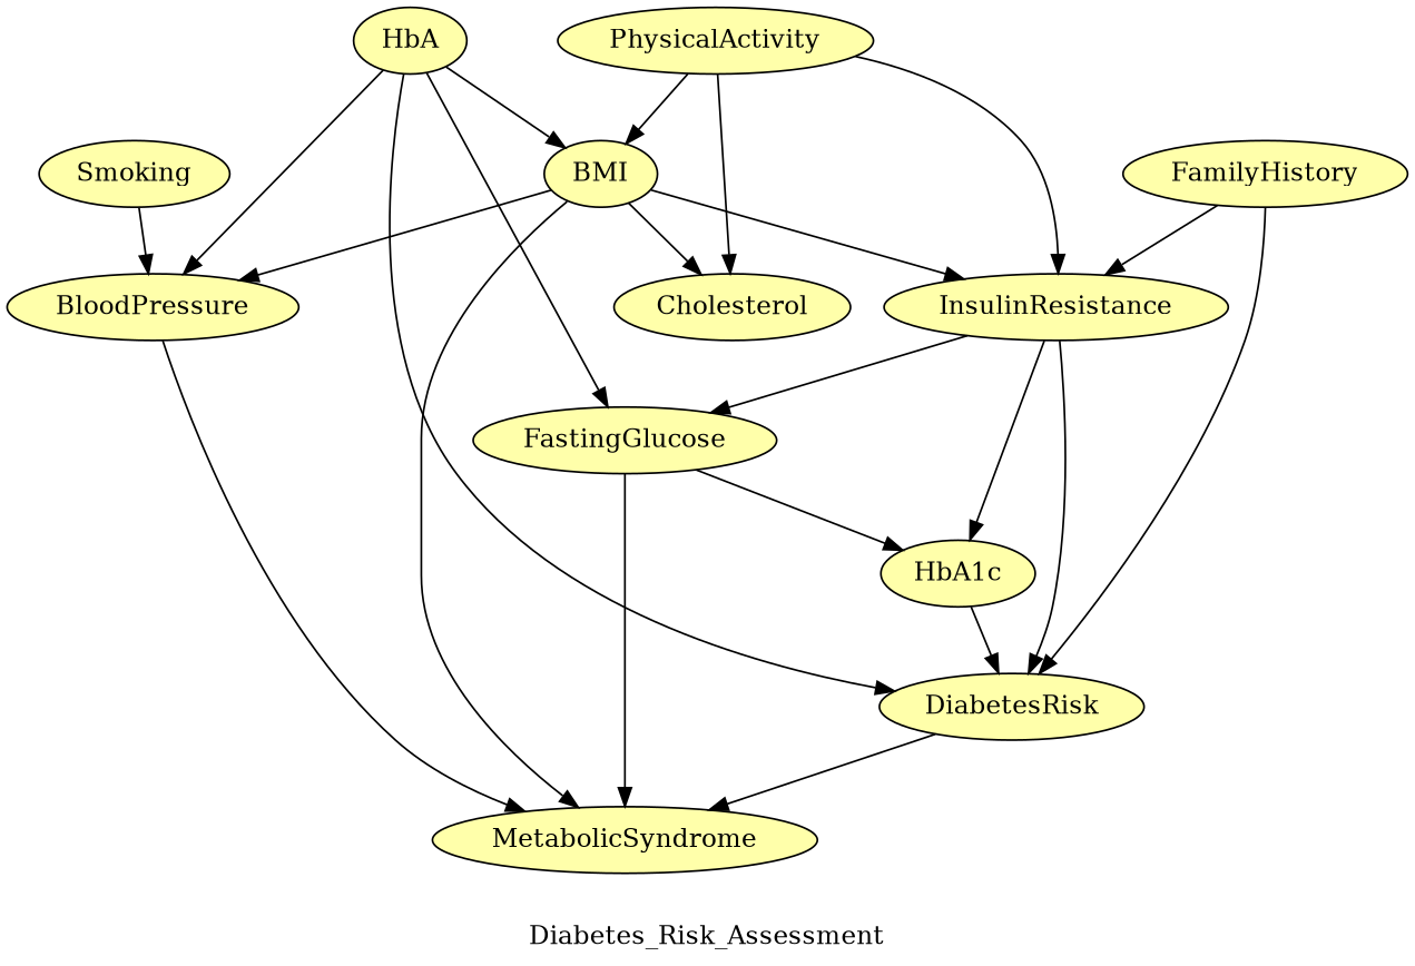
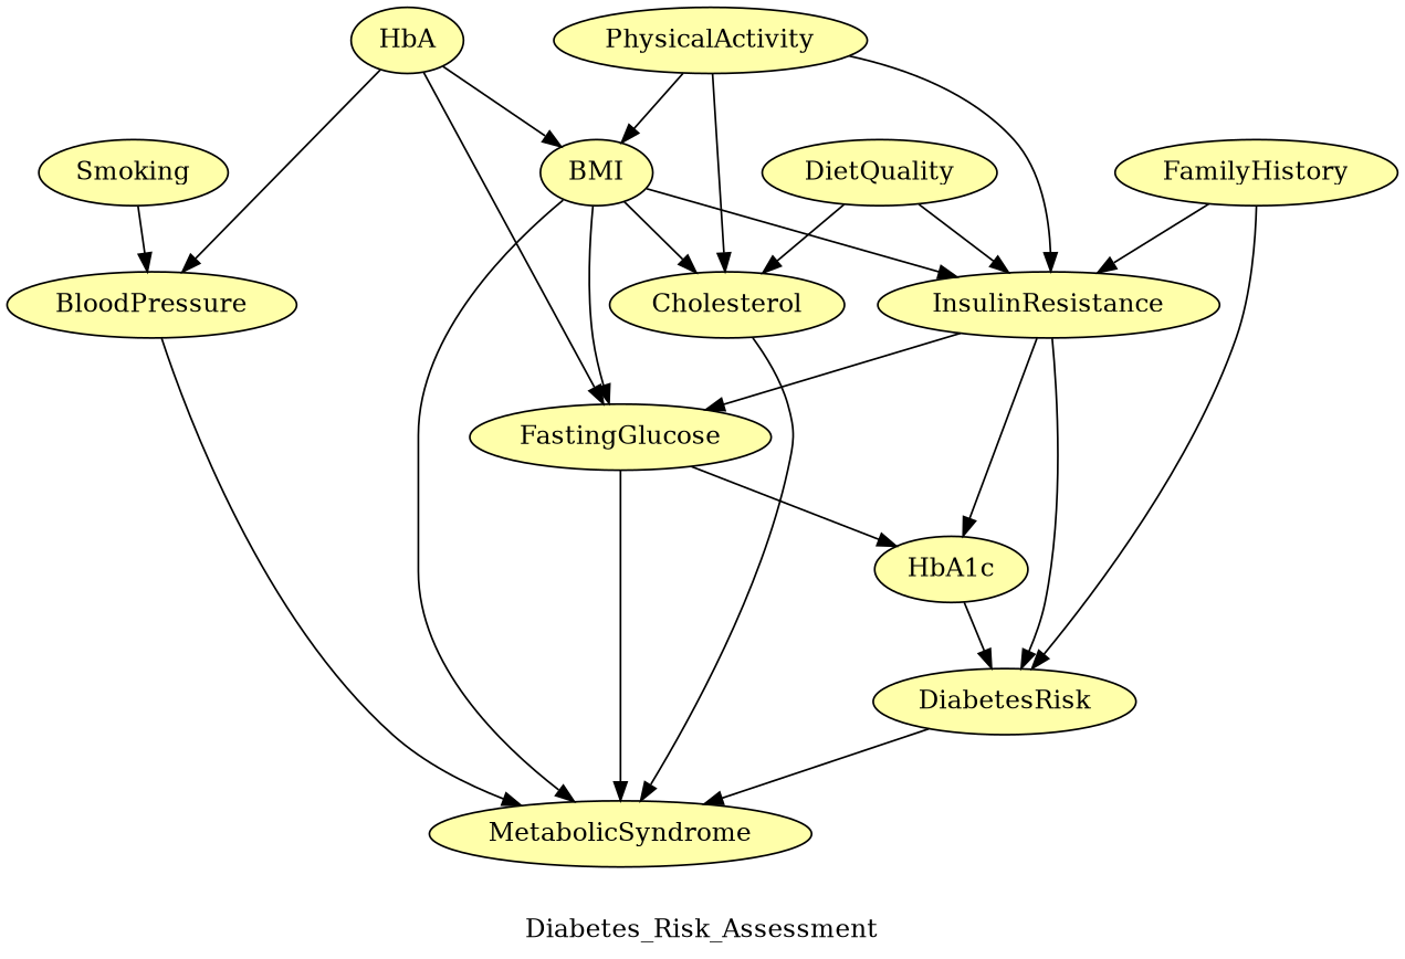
  digraph {
    label=Diabetes_Risk_Assessment
    node [fillcolor="#ffffaa" style=filled]
    n1 [label=HbA]
    BMI
    BloodPressure
    FastingGlucose
    DiabetesRisk
    InsulinResistance
    Cholesterol
    MetabolicSyndrome
    HbA1c
    FamilyHistory
    PhysicalActivity
+   DietQuality
    Smoking
    n1 -> BMI
    n1 -> BloodPressure
    n1 -> FastingGlucose
-   n1 -> DiabetesRisk
-   BMI -> BloodPressure
+   BMI -> FastingGlucose
    BMI -> InsulinResistance
    BMI -> Cholesterol
    BMI -> MetabolicSyndrome
    BloodPressure -> MetabolicSyndrome
    FastingGlucose -> MetabolicSyndrome
    FastingGlucose -> HbA1c
    DiabetesRisk -> MetabolicSyndrome
    InsulinResistance -> FastingGlucose
    InsulinResistance -> DiabetesRisk
    InsulinResistance -> HbA1c
+   Cholesterol -> MetabolicSyndrome
    HbA1c -> DiabetesRisk
    FamilyHistory -> DiabetesRisk
    FamilyHistory -> InsulinResistance
    PhysicalActivity -> BMI
    PhysicalActivity -> InsulinResistance
    PhysicalActivity -> Cholesterol
+   DietQuality -> InsulinResistance
+   DietQuality -> Cholesterol
    Smoking -> BloodPressure
  }
